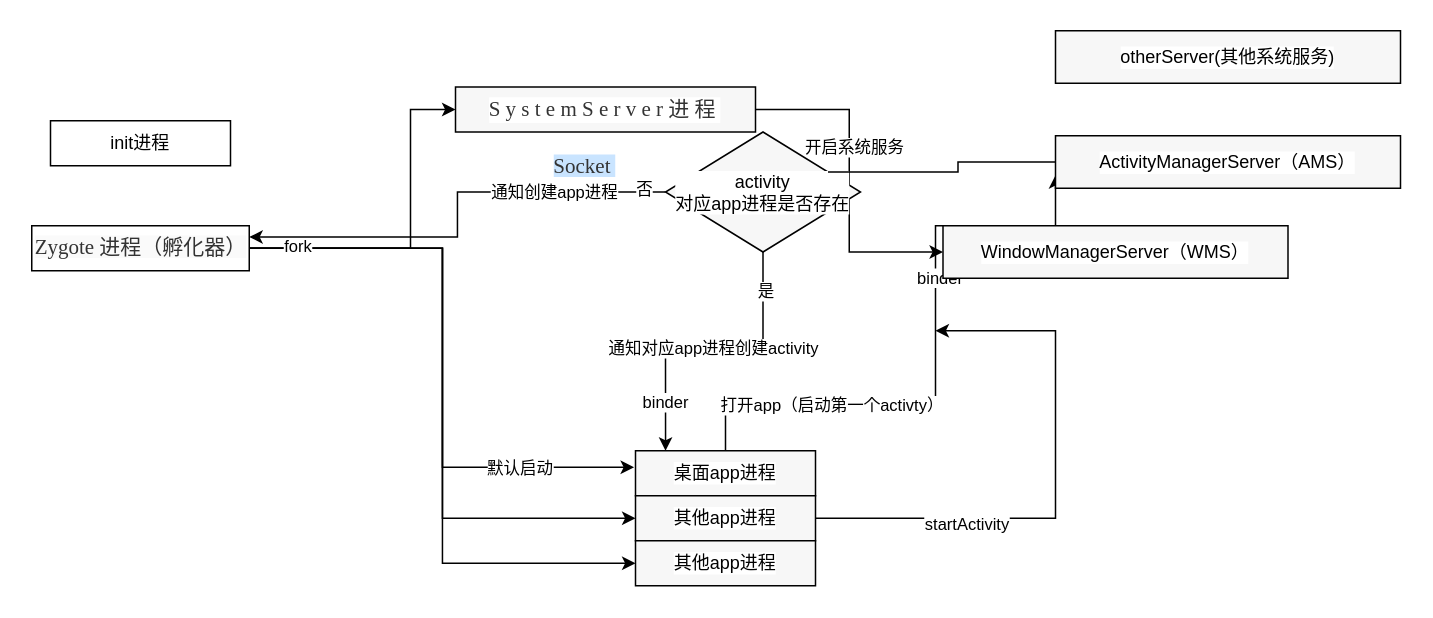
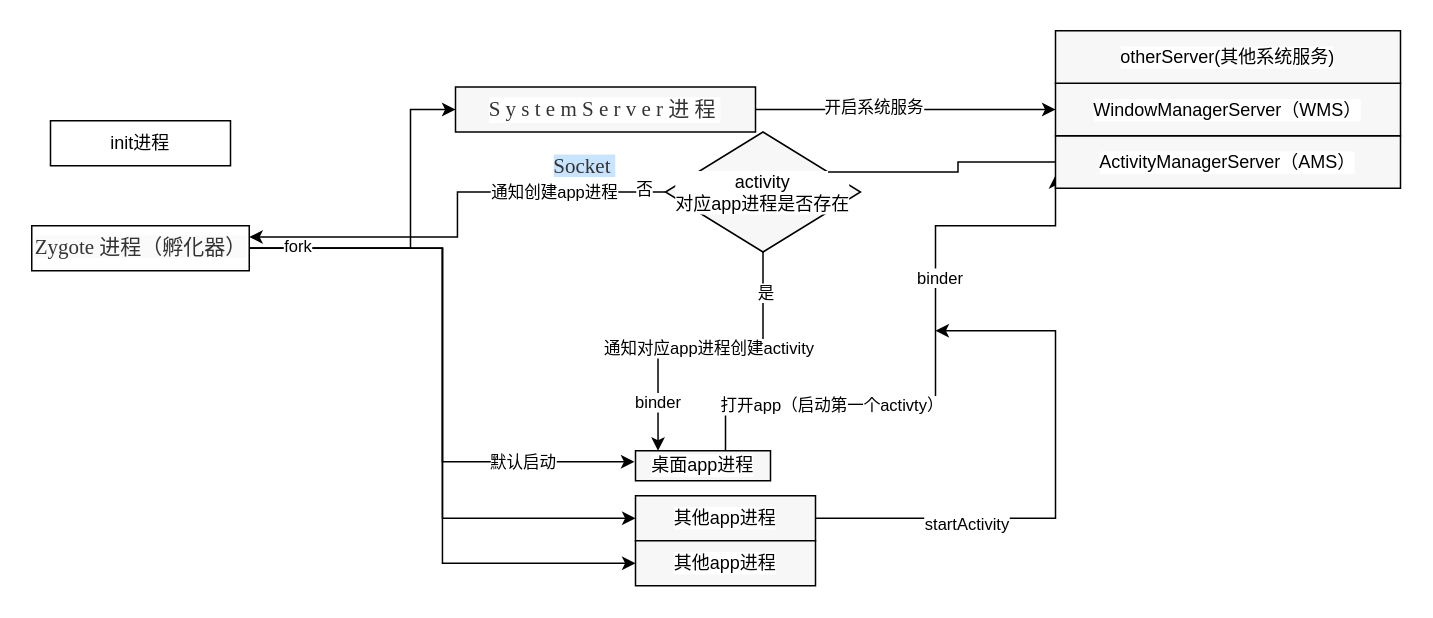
  <mxCell id="0" />
  <mxCell id="1" parent="0" />
  <mxCell id="2" value="init进程" style="rounded=0;whiteSpace=wrap;html=1;" vertex="1" parent="1"><mxGeometry x="33" y="80" width="120" height="30" as="geometry" /></mxCell>
  <mxCell id="3" style="edgeStyle=orthogonalEdgeStyle;rounded=0;orthogonalLoop=1;jettySize=auto;html=1;entryX=0;entryY=0.5;entryDx=0;entryDy=0;" edge="1" parent="1" source="9" target="12"><mxGeometry relative="1" as="geometry"><Array as="points"><mxPoint x="273" y="165" /><mxPoint x="273" y="73" /></Array></mxGeometry></mxCell>
  <mxCell id="4" style="edgeStyle=orthogonalEdgeStyle;rounded=0;orthogonalLoop=1;jettySize=auto;html=1;entryX=-0.008;entryY=0.367;entryDx=0;entryDy=0;entryPerimeter=0;" edge="1" parent="1" source="9" target="16"><mxGeometry relative="1" as="geometry" /></mxCell>
  <mxCell id="5" value="默认启动" style="edgeLabel;html=1;align=center;verticalAlign=middle;resizable=0;points=[];" vertex="1" connectable="0" parent="4"><mxGeometry x="0.617" relative="1" as="geometry"><mxPoint x="1" as="offset" /></mxGeometry></mxCell>
  <mxCell id="6" style="edgeStyle=orthogonalEdgeStyle;rounded=0;orthogonalLoop=1;jettySize=auto;html=1;entryX=0;entryY=0.5;entryDx=0;entryDy=0;" edge="1" parent="1" source="9" target="25"><mxGeometry relative="1" as="geometry" /></mxCell>
  <mxCell id="7" style="edgeStyle=orthogonalEdgeStyle;rounded=0;orthogonalLoop=1;jettySize=auto;html=1;entryX=0;entryY=0.5;entryDx=0;entryDy=0;" edge="1" parent="1" source="9" target="26"><mxGeometry relative="1" as="geometry" /></mxCell>
  <mxCell id="8" value="fork" style="edgeLabel;html=1;align=center;verticalAlign=middle;resizable=0;points=[];" vertex="1" connectable="0" parent="7"><mxGeometry x="-0.865" y="2" relative="1" as="geometry"><mxPoint as="offset" /></mxGeometry></mxCell>
  <mxCell id="9" value="&lt;span style=&quot;color: rgb(51 , 51 , 51) ; font-family: &amp;#34;microsoft yahei&amp;#34; , &amp;#34;stxihei&amp;#34; ; font-size: 14px ; text-align: left ; background-color: rgb(250 , 250 , 250)&quot;&gt;Zygote 进程（孵化器）&lt;/span&gt;" style="rounded=0;whiteSpace=wrap;html=1;" vertex="1" parent="1"><mxGeometry x="20.5" y="150" width="145" height="30" as="geometry" /></mxCell>
  <mxCell id="10" style="edgeStyle=orthogonalEdgeStyle;rounded=0;orthogonalLoop=1;jettySize=auto;html=1;entryX=0;entryY=0.5;entryDx=0;entryDy=0;" edge="1" parent="1" source="12" target="21"><mxGeometry relative="1" as="geometry" /></mxCell>
  <mxCell id="11" value="开启系统服务" style="edgeLabel;html=1;align=center;verticalAlign=middle;resizable=0;points=[];" vertex="1" connectable="0" parent="10"><mxGeometry x="-0.22" y="3" relative="1" as="geometry"><mxPoint y="1" as="offset" /></mxGeometry></mxCell>
  <mxCell id="12" value="&lt;span style=&quot;color: rgb(51 , 51 , 51) ; font-family: &amp;#34;microsoft yahei&amp;#34; , &amp;#34;stxihei&amp;#34; ; font-size: 14px ; text-align: left ; background-color: rgb(255 , 255 , 255)&quot;&gt;S y s t e m S e r v e r 进 程&amp;nbsp;&lt;/span&gt;" style="rounded=0;whiteSpace=wrap;html=1;labelBackgroundColor=#FFFFFF;fillColor=#F7F7F7;" vertex="1" parent="1"><mxGeometry x="303" y="57.5" width="200" height="30" as="geometry" /></mxCell>
  <mxCell id="13" style="edgeStyle=orthogonalEdgeStyle;rounded=0;orthogonalLoop=1;jettySize=auto;html=1;entryX=0;entryY=0.75;entryDx=0;entryDy=0;" edge="1" parent="1" source="16" target="20"><mxGeometry relative="1" as="geometry"><Array as="points"><mxPoint x="483" y="270" /><mxPoint x="623" y="270" /><mxPoint x="623" y="150" /><mxPoint x="703" y="150" /></Array></mxGeometry></mxCell>
  <mxCell id="14" value="打开app（启动第一个activty）" style="edgeLabel;html=1;align=center;verticalAlign=middle;resizable=0;points=[];" vertex="1" connectable="0" parent="13"><mxGeometry x="-0.505" y="1" relative="1" as="geometry"><mxPoint as="offset" /></mxGeometry></mxCell>
  <mxCell id="15" value="binder" style="edgeLabel;html=1;align=center;verticalAlign=middle;resizable=0;points=[];" vertex="1" connectable="0" parent="13"><mxGeometry x="0.268" y="-2" relative="1" as="geometry"><mxPoint as="offset" /></mxGeometry></mxCell>
- <mxCell id="16" value="桌面app进程" style="rounded=0;whiteSpace=wrap;html=1;labelBackgroundColor=#FFFFFF;fillColor=#F7F7F7;" vertex="1" parent="1"><mxGeometry x="423" y="300" width="120" height="30" as="geometry" /></mxCell>
+ <mxCell id="16" value="桌面app进程" style="rounded=0;whiteSpace=wrap;html=1;labelBackgroundColor=#FFFFFF;fillColor=#F7F7F7;" vertex="1" parent="1"><mxGeometry x="423" y="300" width="90" height="20" as="geometry" /></mxCell>
  <mxCell id="17" style="edgeStyle=orthogonalEdgeStyle;rounded=0;orthogonalLoop=1;jettySize=auto;html=1;entryX=1;entryY=0.25;entryDx=0;entryDy=0;startArrow=none;" edge="1" parent="1" source="31" target="9"><mxGeometry relative="1" as="geometry" /></mxCell>
  <mxCell id="18" value="通知创建app进程" style="edgeLabel;html=1;align=center;verticalAlign=middle;resizable=0;points=[];" vertex="1" connectable="0" parent="17"><mxGeometry x="0.002" relative="1" as="geometry"><mxPoint x="64" y="-15" as="offset" /></mxGeometry></mxCell>
  <mxCell id="19" value="否" style="edgeLabel;html=1;align=center;verticalAlign=middle;resizable=0;points=[];" vertex="1" connectable="0" parent="17"><mxGeometry x="-0.902" y="-2" relative="1" as="geometry"><mxPoint as="offset" /></mxGeometry></mxCell>
  <mxCell id="20" value="ActivityManagerServer（AMS）" style="whiteSpace=wrap;html=1;rounded=0;fillColor=#F7F7F7;labelBackgroundColor=#FFFFFF;" vertex="1" parent="1"><mxGeometry x="703" y="90" width="230" height="35" as="geometry" /></mxCell>
- <mxCell id="21" value="WindowManagerServer（WMS）" style="whiteSpace=wrap;html=1;rounded=0;fillColor=#F7F7F7;labelBackgroundColor=#FFFFFF;" vertex="1" parent="1"><mxGeometry x="628" y="150" width="230" height="35" as="geometry" /></mxCell>
+ <mxCell id="21" value="WindowManagerServer（WMS）" style="whiteSpace=wrap;html=1;rounded=0;fillColor=#F7F7F7;labelBackgroundColor=#FFFFFF;" vertex="1" parent="1"><mxGeometry x="703" y="55" width="230" height="35" as="geometry" /></mxCell>
  <mxCell id="22" value="otherServer(其他系统服务)" style="whiteSpace=wrap;html=1;rounded=0;fillColor=#F7F7F7;labelBackgroundColor=#FFFFFF;" vertex="1" parent="1"><mxGeometry x="703" y="20" width="230" height="35" as="geometry" /></mxCell>
  <mxCell id="23" style="edgeStyle=orthogonalEdgeStyle;rounded=0;orthogonalLoop=1;jettySize=auto;html=1;" edge="1" parent="1" source="25"><mxGeometry relative="1" as="geometry"><mxPoint x="623" y="220" as="targetPoint" /><Array as="points"><mxPoint x="703" y="345" /><mxPoint x="703" y="220" /><mxPoint x="623" y="220" /></Array></mxGeometry></mxCell>
  <mxCell id="24" value="startActivity" style="edgeLabel;html=1;align=center;verticalAlign=middle;resizable=0;points=[];" vertex="1" connectable="0" parent="23"><mxGeometry x="-0.452" y="-3" relative="1" as="geometry"><mxPoint as="offset" /></mxGeometry></mxCell>
  <mxCell id="25" value="其他app进程" style="rounded=0;whiteSpace=wrap;html=1;labelBackgroundColor=#FFFFFF;fillColor=#F7F7F7;" vertex="1" parent="1"><mxGeometry x="423" y="330" width="120" height="30" as="geometry" /></mxCell>
  <mxCell id="26" value="其他app进程" style="rounded=0;whiteSpace=wrap;html=1;labelBackgroundColor=#FFFFFF;fillColor=#F7F7F7;" vertex="1" parent="1"><mxGeometry x="423" y="360" width="120" height="30" as="geometry" /></mxCell>
  <mxCell id="27" style="edgeStyle=orthogonalEdgeStyle;rounded=0;orthogonalLoop=1;jettySize=auto;html=1;entryX=0.167;entryY=0;entryDx=0;entryDy=0;entryPerimeter=0;" edge="1" parent="1" source="31" target="16"><mxGeometry relative="1" as="geometry" /></mxCell>
  <mxCell id="28" value="是" style="edgeLabel;html=1;align=center;verticalAlign=middle;resizable=0;points=[];" vertex="1" connectable="0" parent="27"><mxGeometry x="-0.742" y="1" relative="1" as="geometry"><mxPoint y="1" as="offset" /></mxGeometry></mxCell>
  <mxCell id="29" value="通知对应app进程创建activity" style="edgeLabel;html=1;align=center;verticalAlign=middle;resizable=0;points=[];" vertex="1" connectable="0" parent="27"><mxGeometry x="0.016" y="-2" relative="1" as="geometry"><mxPoint as="offset" /></mxGeometry></mxCell>
  <mxCell id="30" value="binder" style="edgeLabel;html=1;align=center;verticalAlign=middle;resizable=0;points=[];" vertex="1" connectable="0" parent="27"><mxGeometry x="0.686" y="-1" relative="1" as="geometry"><mxPoint y="-1" as="offset" /></mxGeometry></mxCell>
  <mxCell id="31" value="activity&lt;br&gt;对应app进程是否存在" style="rhombus;whiteSpace=wrap;html=1;labelBackgroundColor=#FFFFFF;fillColor=#F7F7F7;" vertex="1" parent="1"><mxGeometry x="443" y="87.5" width="130" height="80" as="geometry" /></mxCell>
  <mxCell id="32" value="" style="edgeStyle=orthogonalEdgeStyle;rounded=0;orthogonalLoop=1;jettySize=auto;html=1;entryX=1;entryY=0.25;entryDx=0;entryDy=0;endArrow=none;" edge="1" parent="1" source="20" target="31"><mxGeometry relative="1" as="geometry"><mxPoint x="703" y="107.5" as="sourcePoint" /><mxPoint x="165.5" y="157.5" as="targetPoint" /></mxGeometry></mxCell>
  <mxCell id="33" value="&lt;span style=&quot;color: rgb(51 , 51 , 51) ; font-family: &amp;#34;microsoft yahei&amp;#34; , &amp;#34;stxihei&amp;#34; ; font-size: 14px ; text-align: left ; background-color: rgb(201 , 228 , 255)&quot;&gt;Socket&amp;nbsp;&lt;/span&gt;" style="edgeLabel;html=1;align=center;verticalAlign=middle;resizable=0;points=[];" vertex="1" connectable="0" parent="32"><mxGeometry x="-0.42" y="2" relative="1" as="geometry"><mxPoint x="-269" y="1" as="offset" /></mxGeometry></mxCell>
